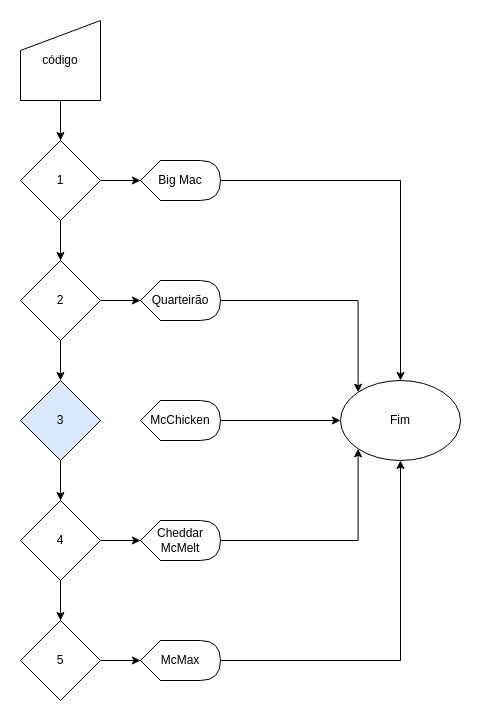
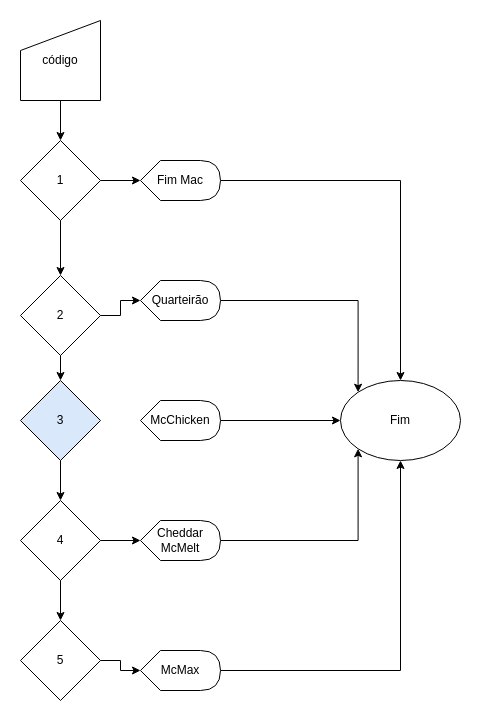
  <mxCell id="0" />
  <mxCell id="1" parent="0" />
  <mxCell id="2" value="" style="edgeStyle=orthogonalEdgeStyle;rounded=0;orthogonalLoop=1;jettySize=auto;html=1;" edge="1" parent="1" source="3" target="6"><mxGeometry relative="1" as="geometry" /></mxCell>
  <mxCell id="3" value="código" style="shape=manualInput;whiteSpace=wrap;html=1;" vertex="1" parent="1"><mxGeometry x="20" y="20" width="80" height="80" as="geometry" /></mxCell>
  <mxCell id="4" value="" style="edgeStyle=orthogonalEdgeStyle;rounded=0;orthogonalLoop=1;jettySize=auto;html=1;" edge="1" parent="1" source="6" target="9"><mxGeometry relative="1" as="geometry" /></mxCell>
  <mxCell id="5" value="" style="edgeStyle=orthogonalEdgeStyle;rounded=0;orthogonalLoop=1;jettySize=auto;html=1;" edge="1" parent="1" source="6" target="18"><mxGeometry relative="1" as="geometry" /></mxCell>
  <mxCell id="6" value="1" style="rhombus;whiteSpace=wrap;html=1;" vertex="1" parent="1"><mxGeometry x="20" y="140" width="80" height="80" as="geometry" /></mxCell>
  <mxCell id="7" value="" style="edgeStyle=orthogonalEdgeStyle;rounded=0;orthogonalLoop=1;jettySize=auto;html=1;" edge="1" parent="1" source="9" target="11"><mxGeometry relative="1" as="geometry" /></mxCell>
  <mxCell id="8" value="" style="edgeStyle=orthogonalEdgeStyle;rounded=0;orthogonalLoop=1;jettySize=auto;html=1;" edge="1" parent="1" source="9" target="20"><mxGeometry relative="1" as="geometry" /></mxCell>
- <mxCell id="9" value="2" style="rhombus;whiteSpace=wrap;html=1;" vertex="1" parent="1"><mxGeometry x="20" y="260" width="80" height="80" as="geometry" /></mxCell>
+ <mxCell id="9" value="2" style="rhombus;whiteSpace=wrap;html=1;" vertex="1" parent="1"><mxGeometry x="20" y="275" width="80" height="80" as="geometry" /></mxCell>
  <mxCell id="10" value="" style="edgeStyle=orthogonalEdgeStyle;rounded=0;orthogonalLoop=1;jettySize=auto;html=1;" edge="1" parent="1" source="11" target="14"><mxGeometry relative="1" as="geometry" /></mxCell>
  <mxCell id="11" value="3" style="rhombus;whiteSpace=wrap;html=1;fillColor=#dae8fc;" vertex="1" parent="1"><mxGeometry x="20" y="380" width="80" height="80" as="geometry" /></mxCell>
  <mxCell id="12" value="" style="edgeStyle=orthogonalEdgeStyle;rounded=0;orthogonalLoop=1;jettySize=auto;html=1;" edge="1" parent="1" source="14" target="16"><mxGeometry relative="1" as="geometry" /></mxCell>
  <mxCell id="13" value="" style="edgeStyle=orthogonalEdgeStyle;rounded=0;orthogonalLoop=1;jettySize=auto;html=1;" edge="1" parent="1" source="14" target="24"><mxGeometry relative="1" as="geometry" /></mxCell>
  <mxCell id="14" value="4" style="rhombus;whiteSpace=wrap;html=1;" vertex="1" parent="1"><mxGeometry x="20" y="500" width="80" height="80" as="geometry" /></mxCell>
  <mxCell id="15" value="" style="edgeStyle=orthogonalEdgeStyle;rounded=0;orthogonalLoop=1;jettySize=auto;html=1;" edge="1" parent="1" source="16" target="26"><mxGeometry relative="1" as="geometry" /></mxCell>
  <mxCell id="16" value="5" style="rhombus;whiteSpace=wrap;html=1;" vertex="1" parent="1"><mxGeometry x="20" y="620" width="80" height="80" as="geometry" /></mxCell>
  <mxCell id="17" style="edgeStyle=orthogonalEdgeStyle;rounded=0;orthogonalLoop=1;jettySize=auto;html=1;entryX=0.5;entryY=0;entryDx=0;entryDy=0;" edge="1" parent="1" source="18" target="27"><mxGeometry relative="1" as="geometry" /></mxCell>
- <mxCell id="18" value="Big Mac" style="shape=display;whiteSpace=wrap;html=1;" vertex="1" parent="1"><mxGeometry x="140" y="160" width="80" height="40" as="geometry" /></mxCell>
+ <mxCell id="18" value="Fim Mac" style="shape=display;whiteSpace=wrap;html=1;" vertex="1" parent="1"><mxGeometry x="140" y="160" width="80" height="40" as="geometry" /></mxCell>
  <mxCell id="19" style="edgeStyle=orthogonalEdgeStyle;rounded=0;orthogonalLoop=1;jettySize=auto;html=1;entryX=0;entryY=0;entryDx=0;entryDy=0;" edge="1" parent="1" source="20" target="27"><mxGeometry relative="1" as="geometry" /></mxCell>
  <mxCell id="20" value="Quarteirão" style="shape=display;whiteSpace=wrap;html=1;" vertex="1" parent="1"><mxGeometry x="140" y="280" width="80" height="40" as="geometry" /></mxCell>
  <mxCell id="21" style="edgeStyle=orthogonalEdgeStyle;rounded=0;orthogonalLoop=1;jettySize=auto;html=1;entryX=0;entryY=0.5;entryDx=0;entryDy=0;" edge="1" parent="1" source="22" target="27"><mxGeometry relative="1" as="geometry" /></mxCell>
  <mxCell id="22" value="McChicken" style="shape=display;whiteSpace=wrap;html=1;" vertex="1" parent="1"><mxGeometry x="140" y="400" width="80" height="40" as="geometry" /></mxCell>
  <mxCell id="23" style="edgeStyle=orthogonalEdgeStyle;rounded=0;orthogonalLoop=1;jettySize=auto;html=1;entryX=0;entryY=1;entryDx=0;entryDy=0;" edge="1" parent="1" source="24" target="27"><mxGeometry relative="1" as="geometry" /></mxCell>
  <mxCell id="24" value="Cheddar McMelt" style="shape=display;whiteSpace=wrap;html=1;" vertex="1" parent="1"><mxGeometry x="140" y="520" width="80" height="40" as="geometry" /></mxCell>
  <mxCell id="25" style="edgeStyle=orthogonalEdgeStyle;rounded=0;orthogonalLoop=1;jettySize=auto;html=1;entryX=0.5;entryY=1;entryDx=0;entryDy=0;" edge="1" parent="1" source="26" target="27"><mxGeometry relative="1" as="geometry" /></mxCell>
- <mxCell id="26" value="McMax" style="shape=display;whiteSpace=wrap;html=1;" vertex="1" parent="1"><mxGeometry x="140" y="640" width="80" height="40" as="geometry" /></mxCell>
+ <mxCell id="26" value="McMax" style="shape=display;whiteSpace=wrap;html=1;" vertex="1" parent="1"><mxGeometry x="140" y="650" width="80" height="40" as="geometry" /></mxCell>
  <mxCell id="27" value="Fim" style="ellipse;whiteSpace=wrap;html=1;" vertex="1" parent="1"><mxGeometry x="340" y="380" width="120" height="80" as="geometry" /></mxCell>
